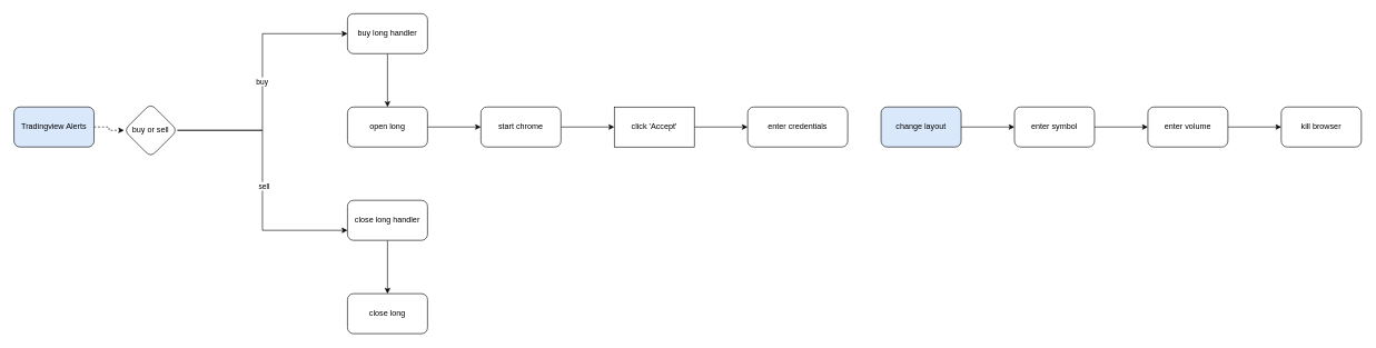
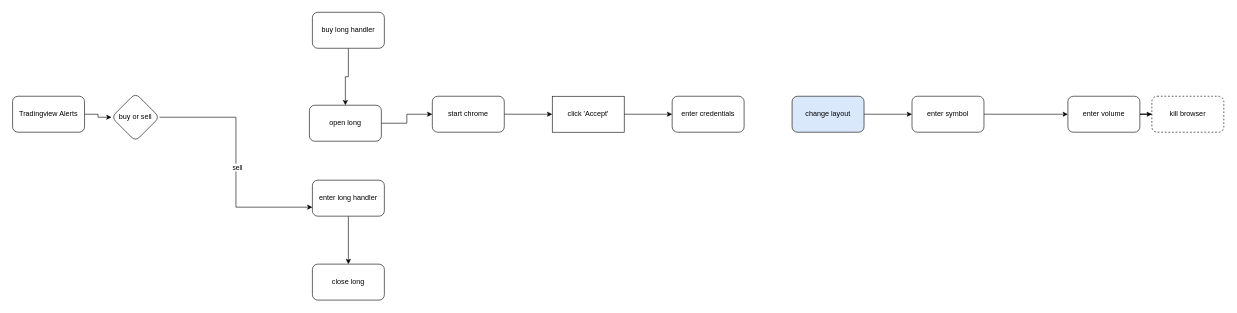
  <mxCell id="0" />
  <mxCell id="1" parent="0" />
  <mxCell id="2" value="" style="edgeStyle=orthogonalEdgeStyle;rounded=0;orthogonalLoop=1;jettySize=auto;html=1;" edge="1" parent="1" source="3" target="5"><mxGeometry relative="1" as="geometry" /></mxCell>
  <mxCell id="3" value="buy long handler" style="rounded=1;whiteSpace=wrap;html=1;" vertex="1" parent="1"><mxGeometry x="520" y="20" width="120" height="60" as="geometry" /></mxCell>
  <mxCell id="4" value="" style="edgeStyle=orthogonalEdgeStyle;rounded=0;orthogonalLoop=1;jettySize=auto;html=1;" edge="1" parent="1" source="5" target="7"><mxGeometry relative="1" as="geometry" /></mxCell>
- <mxCell id="5" value="open long" style="whiteSpace=wrap;html=1;rounded=1;" vertex="1" parent="1"><mxGeometry x="520" y="160" width="120" height="60" as="geometry" /></mxCell>
+ <mxCell id="5" value="open long" style="whiteSpace=wrap;html=1;rounded=1;" vertex="1" parent="1"><mxGeometry x="515" y="175" width="120" height="60" as="geometry" /></mxCell>
  <mxCell id="6" value="" style="edgeStyle=orthogonalEdgeStyle;rounded=0;orthogonalLoop=1;jettySize=auto;html=1;" edge="1" parent="1" source="7" target="9"><mxGeometry relative="1" as="geometry" /></mxCell>
  <mxCell id="7" value="start chrome" style="whiteSpace=wrap;html=1;rounded=1;" vertex="1" parent="1"><mxGeometry x="720" y="160" width="120" height="60" as="geometry" /></mxCell>
  <mxCell id="8" value="" style="edgeStyle=orthogonalEdgeStyle;rounded=0;orthogonalLoop=1;jettySize=auto;html=1;" edge="1" parent="1" source="9" target="10"><mxGeometry relative="1" as="geometry" /></mxCell>
  <mxCell id="9" value="click 'Accept'" style="whiteSpace=wrap;html=1;rounded=0;" vertex="1" parent="1"><mxGeometry x="920" y="160" width="120" height="60" as="geometry" /></mxCell>
- <mxCell id="10" value="enter credentials" style="whiteSpace=wrap;html=1;rounded=1;" vertex="1" parent="1"><mxGeometry x="1120" y="160" width="150" height="60" as="geometry" /></mxCell>
+ <mxCell id="10" value="enter credentials" style="whiteSpace=wrap;html=1;rounded=1;" vertex="1" parent="1"><mxGeometry x="1120" y="160" width="120" height="60" as="geometry" /></mxCell>
  <mxCell id="11" value="" style="edgeStyle=orthogonalEdgeStyle;rounded=0;orthogonalLoop=1;jettySize=auto;html=1;" edge="1" parent="1" source="12" target="14"><mxGeometry relative="1" as="geometry" /></mxCell>
  <mxCell id="12" value="change layout" style="whiteSpace=wrap;html=1;rounded=1;fillColor=#dae8fc;" vertex="1" parent="1"><mxGeometry x="1320" y="160" width="120" height="60" as="geometry" /></mxCell>
  <mxCell id="13" value="" style="edgeStyle=orthogonalEdgeStyle;rounded=0;orthogonalLoop=1;jettySize=auto;html=1;" edge="1" parent="1" source="14" target="16"><mxGeometry relative="1" as="geometry" /></mxCell>
  <mxCell id="14" value="enter symbol" style="whiteSpace=wrap;html=1;rounded=1;" vertex="1" parent="1"><mxGeometry x="1520" y="160" width="120" height="60" as="geometry" /></mxCell>
  <mxCell id="15" value="" style="edgeStyle=orthogonalEdgeStyle;rounded=0;orthogonalLoop=1;jettySize=auto;html=1;" edge="1" parent="1" source="16" target="17"><mxGeometry relative="1" as="geometry" /></mxCell>
- <mxCell id="16" value="enter volume" style="whiteSpace=wrap;html=1;rounded=1;" vertex="1" parent="1"><mxGeometry x="1720" y="160" width="120" height="60" as="geometry" /></mxCell>
- <mxCell id="17" value="kill browser" style="whiteSpace=wrap;html=1;rounded=1;" vertex="1" parent="1"><mxGeometry x="1920" y="160" width="120" height="60" as="geometry" /></mxCell>
+ <mxCell id="16" value="enter volume" style="whiteSpace=wrap;html=1;rounded=1;" vertex="1" parent="1"><mxGeometry x="1780" y="160" width="120" height="60" as="geometry" /></mxCell>
+ <mxCell id="17" value="kill browser" style="whiteSpace=wrap;html=1;rounded=1;dashed=1;" vertex="1" parent="1"><mxGeometry x="1920" y="160" width="120" height="60" as="geometry" /></mxCell>
  <mxCell id="18" value="" style="edgeStyle=orthogonalEdgeStyle;rounded=0;orthogonalLoop=1;jettySize=auto;html=1;" edge="1" parent="1" source="19" target="20"><mxGeometry relative="1" as="geometry" /></mxCell>
- <mxCell id="19" value="close long handler" style="rounded=1;whiteSpace=wrap;html=1;" vertex="1" parent="1"><mxGeometry x="520" y="300" width="120" height="60" as="geometry" /></mxCell>
+ <mxCell id="19" value="enter long handler" style="rounded=1;whiteSpace=wrap;html=1;" vertex="1" parent="1"><mxGeometry x="520" y="300" width="120" height="60" as="geometry" /></mxCell>
  <mxCell id="20" value="close long" style="whiteSpace=wrap;html=1;rounded=1;" vertex="1" parent="1"><mxGeometry x="520" y="440" width="120" height="60" as="geometry" /></mxCell>
- <mxCell id="21" value="" style="edgeStyle=orthogonalEdgeStyle;rounded=0;orthogonalLoop=1;jettySize=auto;html=1;dashed=1;" edge="1" parent="1" source="22" target="27"><mxGeometry relative="1" as="geometry" /></mxCell>
- <mxCell id="22" value="Tradingview Alerts" style="rounded=1;whiteSpace=wrap;html=1;fillColor=#dae8fc;" vertex="1" parent="1"><mxGeometry x="20" y="160" width="120" height="60" as="geometry" /></mxCell>
- <mxCell id="23" style="edgeStyle=orthogonalEdgeStyle;rounded=0;orthogonalLoop=1;jettySize=auto;html=1;entryX=0;entryY=0.5;entryDx=0;entryDy=0;" edge="1" parent="1" source="27" target="3"><mxGeometry relative="1" as="geometry" /></mxCell>
- <mxCell id="24" value="buy" style="edgeLabel;html=1;align=center;verticalAlign=middle;resizable=0;points=[];" vertex="1" connectable="0" parent="23"><mxGeometry x="0.006" y="1" relative="1" as="geometry"><mxPoint as="offset" /></mxGeometry></mxCell>
+ <mxCell id="21" value="" style="edgeStyle=orthogonalEdgeStyle;rounded=0;orthogonalLoop=1;jettySize=auto;html=1;" edge="1" parent="1" source="22" target="27"><mxGeometry relative="1" as="geometry" /></mxCell>
+ <mxCell id="22" value="Tradingview Alerts" style="rounded=1;whiteSpace=wrap;html=1;" vertex="1" parent="1"><mxGeometry x="20" y="160" width="120" height="60" as="geometry" /></mxCell>
  <mxCell id="25" style="edgeStyle=orthogonalEdgeStyle;rounded=0;orthogonalLoop=1;jettySize=auto;html=1;entryX=0;entryY=0.75;entryDx=0;entryDy=0;" edge="1" parent="1" source="27" target="19"><mxGeometry relative="1" as="geometry" /></mxCell>
  <mxCell id="26" value="sell" style="edgeLabel;html=1;align=center;verticalAlign=middle;resizable=0;points=[];" vertex="1" connectable="0" parent="25"><mxGeometry x="0.041" y="2" relative="1" as="geometry"><mxPoint as="offset" /></mxGeometry></mxCell>
  <mxCell id="27" value="buy or sell" style="rhombus;whiteSpace=wrap;html=1;rounded=1;" vertex="1" parent="1"><mxGeometry x="185" y="155" width="80" height="80" as="geometry" /></mxCell>
